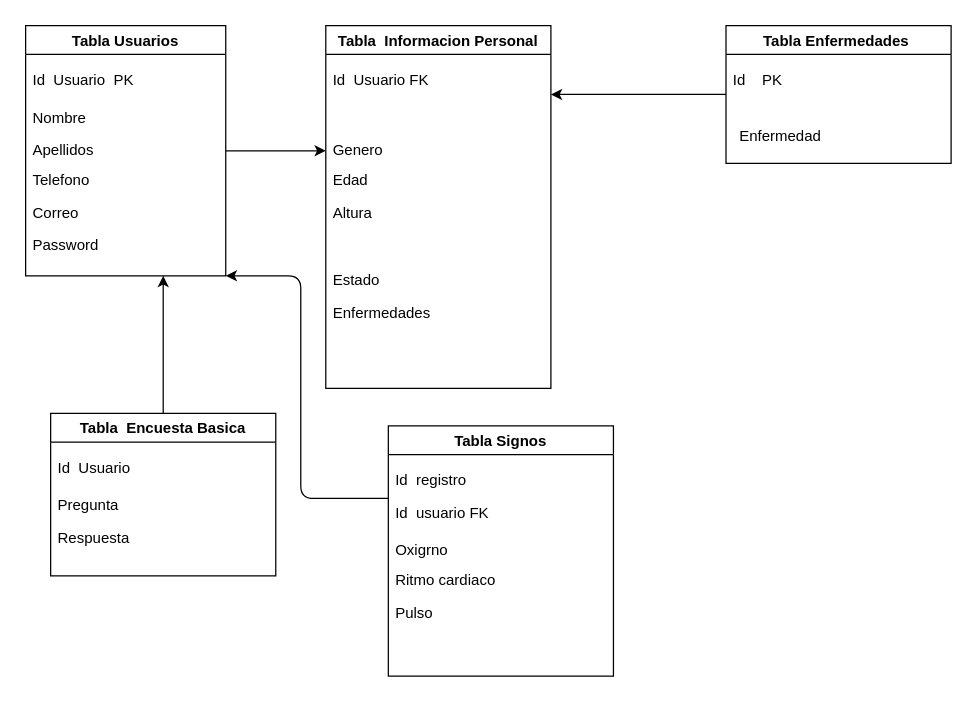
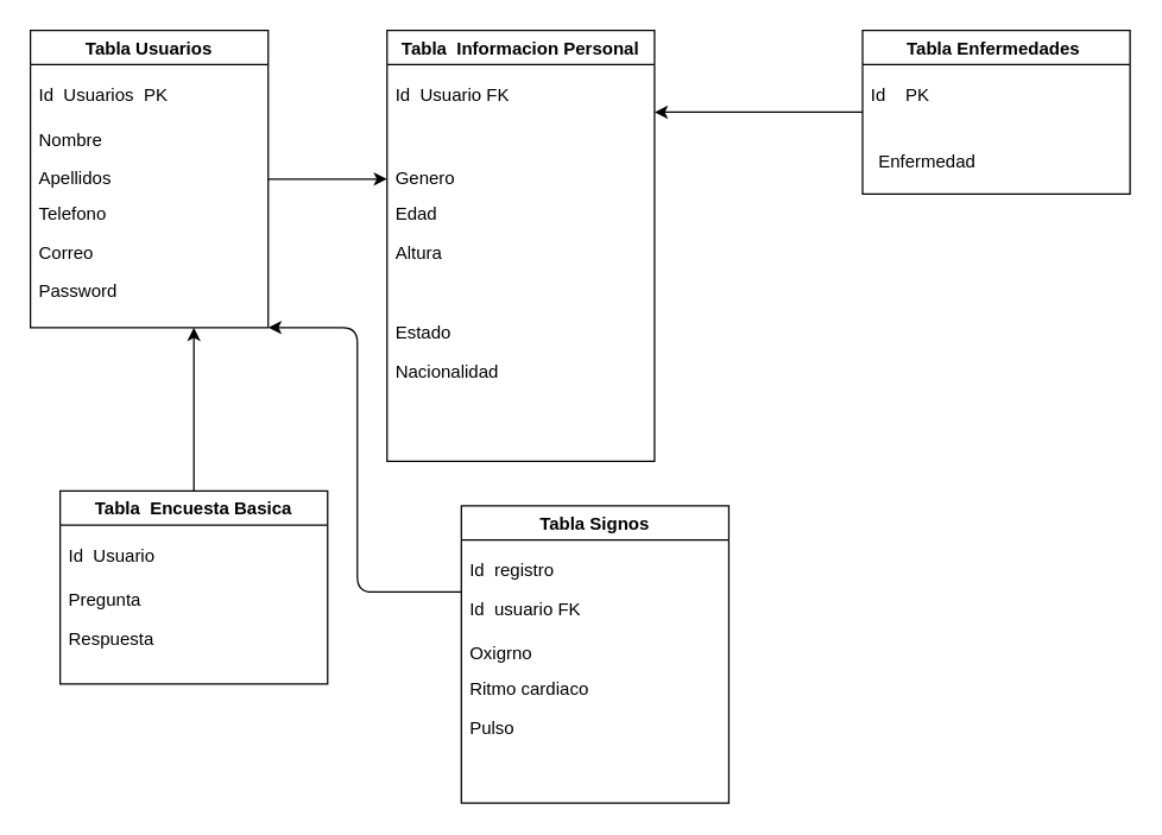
  <mxCell id="0" />
  <mxCell id="1" parent="0" />
  <mxCell id="2" style="edgeStyle=none;html=1;" parent="1" source="3" edge="1"><mxGeometry relative="1" as="geometry"><mxPoint x="260" y="120" as="targetPoint" /></mxGeometry></mxCell>
  <mxCell id="3" value="Tabla Usuarios" style="swimlane;" parent="1" vertex="1"><mxGeometry x="20" y="20" width="160" height="200" as="geometry" /></mxCell>
- <mxCell id="4" value="Id  Usuario  PK" style="text;strokeColor=none;fillColor=none;align=left;verticalAlign=top;spacingLeft=4;spacingRight=4;overflow=hidden;rotatable=0;points=[[0,0.5],[1,0.5]];portConstraint=eastwest;" parent="3" vertex="1"><mxGeometry y="30" width="140" height="26" as="geometry" /></mxCell>
+ <mxCell id="4" value="Id  Usuarios  PK" style="text;strokeColor=none;fillColor=none;align=left;verticalAlign=top;spacingLeft=4;spacingRight=4;overflow=hidden;rotatable=0;points=[[0,0.5],[1,0.5]];portConstraint=eastwest;" parent="3" vertex="1"><mxGeometry y="30" width="140" height="26" as="geometry" /></mxCell>
  <mxCell id="5" value="Nombre" style="text;strokeColor=none;fillColor=none;align=left;verticalAlign=top;spacingLeft=4;spacingRight=4;overflow=hidden;rotatable=0;points=[[0,0.5],[1,0.5]];portConstraint=eastwest;" parent="3" vertex="1"><mxGeometry y="60" width="140" height="26" as="geometry" /></mxCell>
  <mxCell id="6" value="Apellidos" style="text;strokeColor=none;fillColor=none;align=left;verticalAlign=top;spacingLeft=4;spacingRight=4;overflow=hidden;rotatable=0;points=[[0,0.5],[1,0.5]];portConstraint=eastwest;" parent="3" vertex="1"><mxGeometry y="86" width="140" height="26" as="geometry" /></mxCell>
  <mxCell id="7" value="Telefono" style="text;strokeColor=none;fillColor=none;align=left;verticalAlign=top;spacingLeft=4;spacingRight=4;overflow=hidden;rotatable=0;points=[[0,0.5],[1,0.5]];portConstraint=eastwest;" parent="3" vertex="1"><mxGeometry y="110" width="140" height="26" as="geometry" /></mxCell>
  <mxCell id="8" value="Correo" style="text;strokeColor=none;fillColor=none;align=left;verticalAlign=top;spacingLeft=4;spacingRight=4;overflow=hidden;rotatable=0;points=[[0,0.5],[1,0.5]];portConstraint=eastwest;" parent="3" vertex="1"><mxGeometry y="136" width="140" height="26" as="geometry" /></mxCell>
  <mxCell id="9" value="Password" style="text;strokeColor=none;fillColor=none;align=left;verticalAlign=top;spacingLeft=4;spacingRight=4;overflow=hidden;rotatable=0;points=[[0,0.5],[1,0.5]];portConstraint=eastwest;" parent="3" vertex="1"><mxGeometry y="162" width="140" height="26" as="geometry" /></mxCell>
  <mxCell id="10" value="Tabla  Informacion Personal" style="swimlane;" parent="1" vertex="1"><mxGeometry x="260" y="20" width="180" height="290" as="geometry" /></mxCell>
  <mxCell id="11" value="Id  Usuario FK" style="text;strokeColor=none;fillColor=none;align=left;verticalAlign=top;spacingLeft=4;spacingRight=4;overflow=hidden;rotatable=0;points=[[0,0.5],[1,0.5]];portConstraint=eastwest;" parent="10" vertex="1"><mxGeometry y="30" width="140" height="26" as="geometry" /></mxCell>
  <mxCell id="12" value="Genero    " style="text;strokeColor=none;fillColor=none;align=left;verticalAlign=top;spacingLeft=4;spacingRight=4;overflow=hidden;rotatable=0;points=[[0,0.5],[1,0.5]];portConstraint=eastwest;" parent="10" vertex="1"><mxGeometry y="86" width="140" height="26" as="geometry" /></mxCell>
  <mxCell id="13" value="Edad" style="text;strokeColor=none;fillColor=none;align=left;verticalAlign=top;spacingLeft=4;spacingRight=4;overflow=hidden;rotatable=0;points=[[0,0.5],[1,0.5]];portConstraint=eastwest;" parent="10" vertex="1"><mxGeometry y="110" width="140" height="26" as="geometry" /></mxCell>
  <mxCell id="14" value="Altura" style="text;strokeColor=none;fillColor=none;align=left;verticalAlign=top;spacingLeft=4;spacingRight=4;overflow=hidden;rotatable=0;points=[[0,0.5],[1,0.5]];portConstraint=eastwest;" parent="10" vertex="1"><mxGeometry y="136" width="140" height="26" as="geometry" /></mxCell>
  <mxCell id="15" value="Estado" style="text;strokeColor=none;fillColor=none;align=left;verticalAlign=top;spacingLeft=4;spacingRight=4;overflow=hidden;rotatable=0;points=[[0,0.5],[1,0.5]];portConstraint=eastwest;" parent="10" vertex="1"><mxGeometry y="190" width="140" height="26" as="geometry" /></mxCell>
- <mxCell id="16" value="Enfermedades" style="text;strokeColor=none;fillColor=none;align=left;verticalAlign=top;spacingLeft=4;spacingRight=4;overflow=hidden;rotatable=0;points=[[0,0.5],[1,0.5]];portConstraint=eastwest;" parent="10" vertex="1"><mxGeometry y="216" width="140" height="26" as="geometry" /></mxCell>
+ <mxCell id="16" value="Nacionalidad" style="text;strokeColor=none;fillColor=none;align=left;verticalAlign=top;spacingLeft=4;spacingRight=4;overflow=hidden;rotatable=0;points=[[0,0.5],[1,0.5]];portConstraint=eastwest;" parent="10" vertex="1"><mxGeometry y="216" width="140" height="26" as="geometry" /></mxCell>
  <mxCell id="17" style="edgeStyle=none;html=1;" parent="1" source="18" edge="1"><mxGeometry relative="1" as="geometry"><mxPoint x="130" y="220" as="targetPoint" /></mxGeometry></mxCell>
  <mxCell id="18" value="Tabla  Encuesta Basica" style="swimlane;startSize=23;" parent="1" vertex="1"><mxGeometry x="40" y="330" width="180" height="130" as="geometry" /></mxCell>
  <mxCell id="19" value="Id  Usuario" style="text;strokeColor=none;fillColor=none;align=left;verticalAlign=top;spacingLeft=4;spacingRight=4;overflow=hidden;rotatable=0;points=[[0,0.5],[1,0.5]];portConstraint=eastwest;" parent="18" vertex="1"><mxGeometry y="30" width="140" height="26" as="geometry" /></mxCell>
  <mxCell id="20" value="Pregunta " style="text;strokeColor=none;fillColor=none;align=left;verticalAlign=top;spacingLeft=4;spacingRight=4;overflow=hidden;rotatable=0;points=[[0,0.5],[1,0.5]];portConstraint=eastwest;" parent="18" vertex="1"><mxGeometry y="60" width="140" height="26" as="geometry" /></mxCell>
  <mxCell id="21" value="Respuesta" style="text;strokeColor=none;fillColor=none;align=left;verticalAlign=top;spacingLeft=4;spacingRight=4;overflow=hidden;rotatable=0;points=[[0,0.5],[1,0.5]];portConstraint=eastwest;" parent="18" vertex="1"><mxGeometry y="86" width="140" height="26" as="geometry" /></mxCell>
  <mxCell id="22" style="edgeStyle=none;html=1;" parent="1" source="23" edge="1"><mxGeometry relative="1" as="geometry"><mxPoint x="440" y="75" as="targetPoint" /></mxGeometry></mxCell>
  <mxCell id="23" value="Tabla Enfermedades " style="swimlane;" parent="1" vertex="1"><mxGeometry x="580" y="20" width="180" height="110" as="geometry" /></mxCell>
  <mxCell id="24" value="Id    PK" style="text;strokeColor=none;fillColor=none;align=left;verticalAlign=top;spacingLeft=4;spacingRight=4;overflow=hidden;rotatable=0;points=[[0,0.5],[1,0.5]];portConstraint=eastwest;" parent="23" vertex="1"><mxGeometry y="30" width="140" height="26" as="geometry" /></mxCell>
  <mxCell id="25" value="Enfermedad" style="text;strokeColor=none;fillColor=none;align=left;verticalAlign=top;spacingLeft=4;spacingRight=4;overflow=hidden;rotatable=0;points=[[0,0.5],[1,0.5]];portConstraint=eastwest;" parent="23" vertex="1"><mxGeometry x="5" y="75" width="140" height="26" as="geometry" /></mxCell>
  <mxCell id="26" value="Tabla Signos" style="swimlane;" parent="1" vertex="1"><mxGeometry x="310" y="340" width="180" height="200" as="geometry" /></mxCell>
  <mxCell id="27" value="Id  registro&#10;&#10;&#10;" style="text;strokeColor=none;fillColor=none;align=left;verticalAlign=top;spacingLeft=4;spacingRight=4;overflow=hidden;rotatable=0;points=[[0,0.5],[1,0.5]];portConstraint=eastwest;" parent="26" vertex="1"><mxGeometry y="30" width="140" height="26" as="geometry" /></mxCell>
  <mxCell id="28" value="Oxigrno" style="text;strokeColor=none;fillColor=none;align=left;verticalAlign=top;spacingLeft=4;spacingRight=4;overflow=hidden;rotatable=0;points=[[0,0.5],[1,0.5]];portConstraint=eastwest;" parent="26" vertex="1"><mxGeometry y="86" width="140" height="26" as="geometry" /></mxCell>
  <mxCell id="29" value="Ritmo cardiaco" style="text;strokeColor=none;fillColor=none;align=left;verticalAlign=top;spacingLeft=4;spacingRight=4;overflow=hidden;rotatable=0;points=[[0,0.5],[1,0.5]];portConstraint=eastwest;" parent="26" vertex="1"><mxGeometry y="110" width="140" height="26" as="geometry" /></mxCell>
  <mxCell id="30" value="Pulso" style="text;strokeColor=none;fillColor=none;align=left;verticalAlign=top;spacingLeft=4;spacingRight=4;overflow=hidden;rotatable=0;points=[[0,0.5],[1,0.5]];portConstraint=eastwest;" parent="26" vertex="1"><mxGeometry y="136" width="140" height="26" as="geometry" /></mxCell>
  <mxCell id="31" value="Id  usuario FK&#10;" style="text;strokeColor=none;fillColor=none;align=left;verticalAlign=top;spacingLeft=4;spacingRight=4;overflow=hidden;rotatable=0;points=[[0,0.5],[1,0.5]];portConstraint=eastwest;" parent="26" vertex="1"><mxGeometry y="56" width="140" height="26" as="geometry" /></mxCell>
  <mxCell id="32" value="" style="endArrow=classic;html=1;entryX=1;entryY=1;entryDx=0;entryDy=0;" edge="1" parent="1" target="3"><mxGeometry width="50" height="50" relative="1" as="geometry"><mxPoint x="310" y="398" as="sourcePoint" /><mxPoint x="330" y="350" as="targetPoint" /><Array as="points"><mxPoint x="240" y="398" /><mxPoint x="240" y="310" /><mxPoint x="240" y="220" /></Array></mxGeometry></mxCell>
